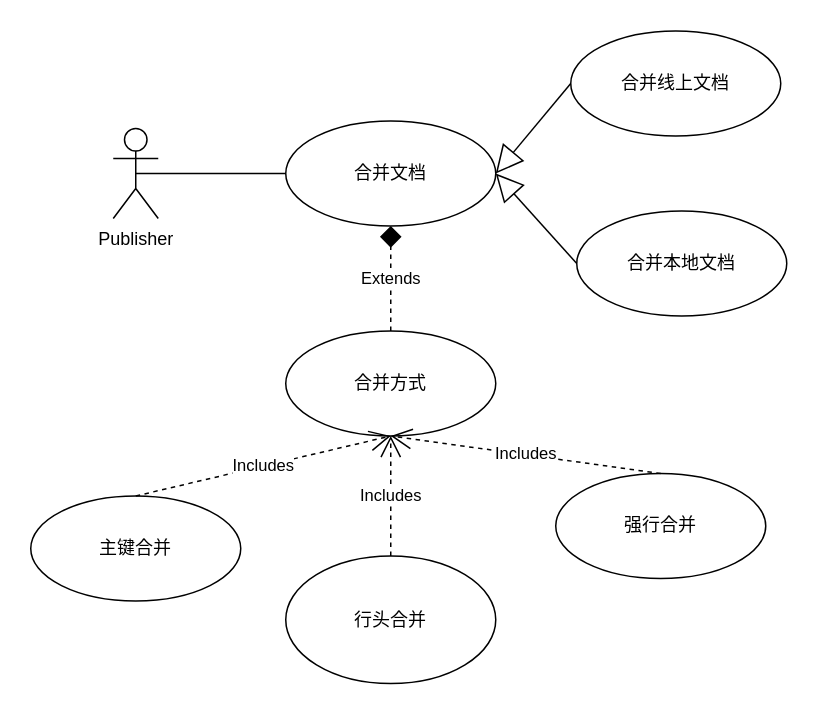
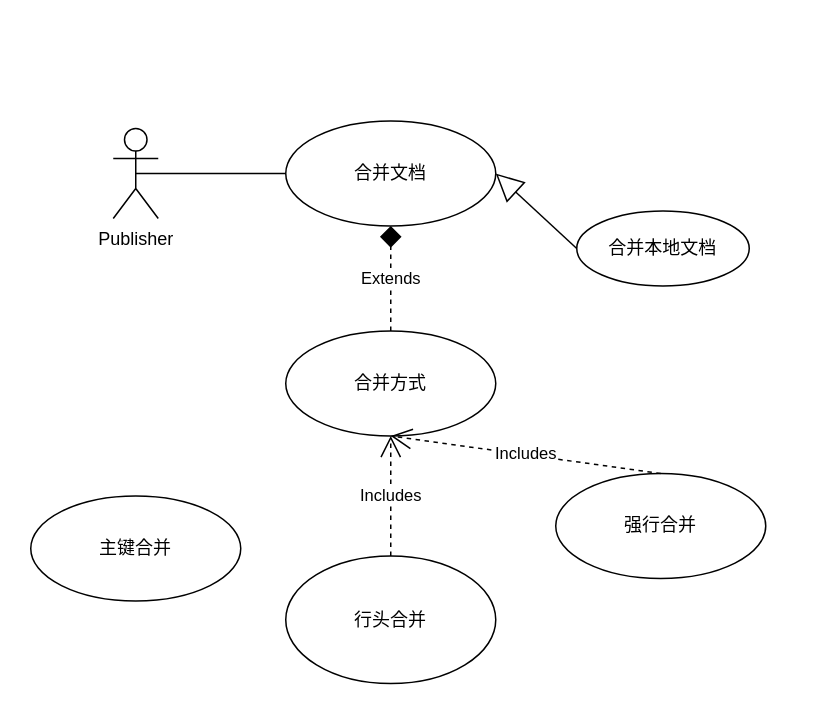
  <mxCell id="0" />
  <mxCell id="1" parent="0" />
  <mxCell id="2" value="Publisher" style="shape=umlActor;verticalLabelPosition=bottom;verticalAlign=top;html=1;" vertex="1" parent="1"><mxGeometry x="75" y="85" width="30" height="60" as="geometry" /></mxCell>
  <mxCell id="3" value="合并文档" style="ellipse;whiteSpace=wrap;html=1;" vertex="1" parent="1"><mxGeometry x="190" y="80" width="140" height="70" as="geometry" /></mxCell>
- <mxCell id="4" value="合并线上文档" style="ellipse;whiteSpace=wrap;html=1;" vertex="1" parent="1"><mxGeometry x="380" y="20" width="140" height="70" as="geometry" /></mxCell>
- <mxCell id="5" value="合并本地文档" style="ellipse;whiteSpace=wrap;html=1;" vertex="1" parent="1"><mxGeometry x="384" y="140" width="140" height="70" as="geometry" /></mxCell>
+ <mxCell id="5" value="合并本地文档" style="ellipse;whiteSpace=wrap;html=1;" vertex="1" parent="1"><mxGeometry x="384" y="140" width="115" height="50" as="geometry" /></mxCell>
  <mxCell id="6" value="合并方式" style="ellipse;whiteSpace=wrap;html=1;" vertex="1" parent="1"><mxGeometry x="190" y="220" width="140" height="70" as="geometry" /></mxCell>
  <mxCell id="7" value="主键合并" style="ellipse;whiteSpace=wrap;html=1;" vertex="1" parent="1"><mxGeometry x="20" y="330" width="140" height="70" as="geometry" /></mxCell>
  <mxCell id="8" value="行头合并" style="ellipse;whiteSpace=wrap;html=1;" vertex="1" parent="1"><mxGeometry x="190" y="370" width="140" height="85" as="geometry" /></mxCell>
  <mxCell id="9" value="强行合并" style="ellipse;whiteSpace=wrap;html=1;" vertex="1" parent="1"><mxGeometry x="370" y="315" width="140" height="70" as="geometry" /></mxCell>
  <mxCell id="10" value="Includes" style="endArrow=open;endSize=12;dashed=1;html=1;rounded=0;exitX=0.5;exitY=0;exitDx=0;exitDy=0;entryX=0.5;entryY=1;entryDx=0;entryDy=0;" edge="1" parent="1" source="9" target="6"><mxGeometry width="160" relative="1" as="geometry"><mxPoint x="100" y="190" as="sourcePoint" /><mxPoint x="260" y="190" as="targetPoint" /></mxGeometry></mxCell>
  <mxCell id="11" value="Includes" style="endArrow=open;endSize=12;dashed=1;html=1;rounded=0;exitX=0.5;exitY=0;exitDx=0;exitDy=0;" edge="1" parent="1" source="8"><mxGeometry width="160" relative="1" as="geometry"><mxPoint x="110" y="200" as="sourcePoint" /><mxPoint x="260" y="290" as="targetPoint" /></mxGeometry></mxCell>
- <mxCell id="12" value="Includes" style="endArrow=open;endSize=12;dashed=1;html=1;rounded=0;exitX=0.5;exitY=0;exitDx=0;exitDy=0;entryX=0.5;entryY=1;entryDx=0;entryDy=0;" edge="1" parent="1" source="7" target="6"><mxGeometry width="160" relative="1" as="geometry"><mxPoint x="120" y="210" as="sourcePoint" /><mxPoint x="280" y="210" as="targetPoint" /></mxGeometry></mxCell>
  <mxCell id="13" value="Extends" style="endArrow=diamond;endSize=12;dashed=1;html=1;rounded=0;exitX=0.5;exitY=0;exitDx=0;exitDy=0;entryX=0.5;entryY=1;entryDx=0;entryDy=0;" edge="1" parent="1" source="6" target="3"><mxGeometry width="160" relative="1" as="geometry"><mxPoint x="100" y="340" as="sourcePoint" /><mxPoint x="270" y="300" as="targetPoint" /></mxGeometry></mxCell>
- <mxCell id="14" value="" style="endArrow=block;endSize=16;endFill=0;html=1;rounded=0;entryX=1;entryY=0.5;entryDx=0;entryDy=0;exitX=0;exitY=0.5;exitDx=0;exitDy=0;" edge="1" parent="1" source="4" target="3"><mxGeometry width="160" relative="1" as="geometry"><mxPoint x="190" y="150" as="sourcePoint" /><mxPoint x="350" y="150" as="targetPoint" /></mxGeometry></mxCell>
  <mxCell id="15" value="" style="endArrow=block;endSize=16;endFill=0;html=1;rounded=0;entryX=1;entryY=0.5;entryDx=0;entryDy=0;exitX=0;exitY=0.5;exitDx=0;exitDy=0;" edge="1" parent="1" source="5" target="3"><mxGeometry width="160" relative="1" as="geometry"><mxPoint x="200" y="160" as="sourcePoint" /><mxPoint x="360" y="160" as="targetPoint" /></mxGeometry></mxCell>
  <mxCell id="16" value="" style="endArrow=none;html=1;rounded=0;exitX=0.5;exitY=0.5;exitDx=0;exitDy=0;exitPerimeter=0;entryX=0;entryY=0.5;entryDx=0;entryDy=0;" edge="1" parent="1" source="2" target="3"><mxGeometry width="50" height="50" relative="1" as="geometry"><mxPoint x="110" y="140" as="sourcePoint" /><mxPoint x="160" y="90" as="targetPoint" /></mxGeometry></mxCell>
